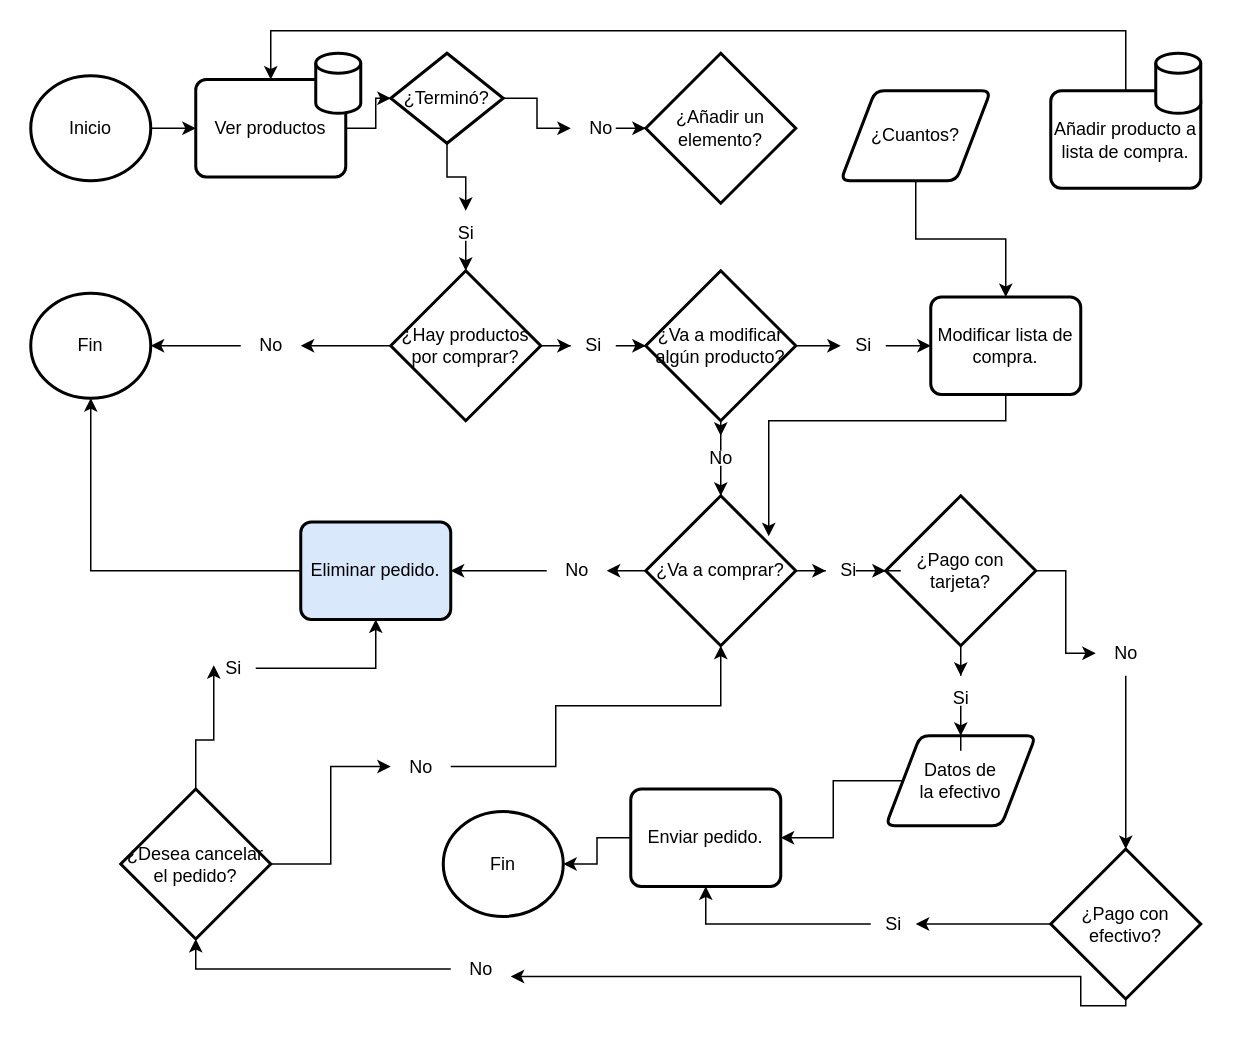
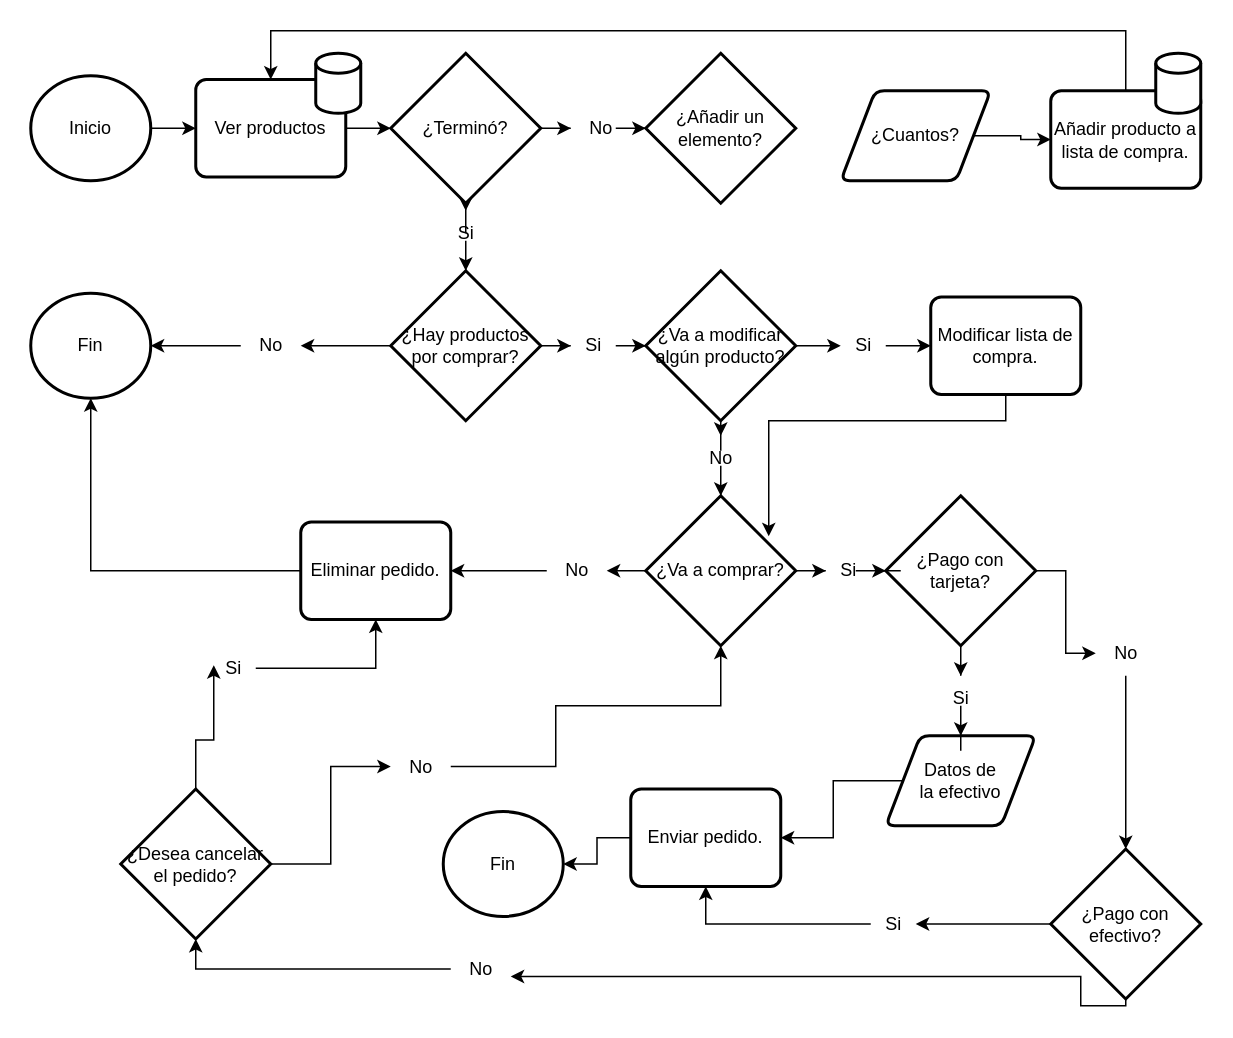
  <mxCell id="0" />
  <mxCell id="1" parent="0" />
  <mxCell id="2" value="" style="edgeStyle=orthogonalEdgeStyle;rounded=0;orthogonalLoop=1;jettySize=auto;html=1;" parent="1" source="3" target="49" edge="1"><mxGeometry relative="1" as="geometry" /></mxCell>
  <mxCell id="3" value="Inicio" style="strokeWidth=2;html=1;shape=mxgraph.flowchart.start_2;whiteSpace=wrap;" parent="1" vertex="1"><mxGeometry x="20" y="50" width="80" height="70" as="geometry" /></mxCell>
  <mxCell id="4" value="" style="edgeStyle=orthogonalEdgeStyle;rounded=0;orthogonalLoop=1;jettySize=auto;html=1;" parent="1" source="49" target="7" edge="1"><mxGeometry relative="1" as="geometry" /></mxCell>
  <mxCell id="5" style="edgeStyle=orthogonalEdgeStyle;rounded=0;orthogonalLoop=1;jettySize=auto;html=1;" parent="1" source="7" target="11" edge="1"><mxGeometry relative="1" as="geometry" /></mxCell>
  <mxCell id="6" value="" style="edgeStyle=orthogonalEdgeStyle;rounded=0;orthogonalLoop=1;jettySize=auto;html=1;" parent="1" source="7" target="9" edge="1"><mxGeometry relative="1" as="geometry" /></mxCell>
- <mxCell id="7" value="¿Terminó?" style="strokeWidth=2;html=1;shape=mxgraph.flowchart.decision;whiteSpace=wrap;" parent="1" vertex="1"><mxGeometry x="260" y="35" width="75" height="60" as="geometry" /></mxCell>
+ <mxCell id="7" value="¿Terminó?" style="strokeWidth=2;html=1;shape=mxgraph.flowchart.decision;whiteSpace=wrap;" parent="1" vertex="1"><mxGeometry x="260" y="35" width="100" height="100" as="geometry" /></mxCell>
  <mxCell id="8" value="" style="edgeStyle=orthogonalEdgeStyle;rounded=0;orthogonalLoop=1;jettySize=auto;html=1;" parent="1" source="9" target="18" edge="1"><mxGeometry relative="1" as="geometry" /></mxCell>
  <mxCell id="9" value="Si" style="text;html=1;align=center;verticalAlign=middle;resizable=0;points=[];autosize=1;strokeColor=none;fillColor=none;" parent="1" vertex="1"><mxGeometry x="295" y="140" width="30" height="30" as="geometry" /></mxCell>
  <mxCell id="10" value="" style="edgeStyle=orthogonalEdgeStyle;rounded=0;orthogonalLoop=1;jettySize=auto;html=1;" parent="1" source="11" target="12" edge="1"><mxGeometry relative="1" as="geometry" /></mxCell>
  <mxCell id="11" value="No" style="text;html=1;align=center;verticalAlign=middle;resizable=0;points=[];autosize=1;strokeColor=none;fillColor=none;" parent="1" vertex="1"><mxGeometry x="380" y="70" width="40" height="30" as="geometry" /></mxCell>
  <mxCell id="12" value="¿Añadir un elemento?" style="strokeWidth=2;html=1;shape=mxgraph.flowchart.decision;whiteSpace=wrap;" parent="1" vertex="1"><mxGeometry x="430" y="35" width="100" height="100" as="geometry" /></mxCell>
- <mxCell id="13" value="" style="edgeStyle=orthogonalEdgeStyle;rounded=0;orthogonalLoop=1;jettySize=auto;html=1;" parent="1" source="14" target="28" edge="1"><mxGeometry relative="1" as="geometry" /></mxCell>
+ <mxCell id="13" value="" style="edgeStyle=orthogonalEdgeStyle;rounded=0;orthogonalLoop=1;jettySize=auto;html=1;" parent="1" source="14" target="52" edge="1"><mxGeometry relative="1" as="geometry" /></mxCell>
  <mxCell id="14" value="¿Cuantos?" style="shape=parallelogram;html=1;strokeWidth=2;perimeter=parallelogramPerimeter;whiteSpace=wrap;rounded=1;arcSize=12;size=0.23;" parent="1" vertex="1"><mxGeometry x="560" y="60" width="100" height="60" as="geometry" /></mxCell>
  <mxCell id="15" style="edgeStyle=orthogonalEdgeStyle;rounded=0;orthogonalLoop=1;jettySize=auto;html=1;entryX=0.5;entryY=0;entryDx=0;entryDy=0;" parent="1" source="52" target="49" edge="1"><mxGeometry relative="1" as="geometry"><mxPoint x="740" y="-80" as="targetPoint" /><Array as="points"><mxPoint x="750" y="20" /><mxPoint x="180" y="20" /></Array></mxGeometry></mxCell>
  <mxCell id="16" value="" style="edgeStyle=orthogonalEdgeStyle;rounded=0;orthogonalLoop=1;jettySize=auto;html=1;" parent="1" source="18" target="21" edge="1"><mxGeometry relative="1" as="geometry" /></mxCell>
  <mxCell id="17" value="" style="edgeStyle=orthogonalEdgeStyle;rounded=0;orthogonalLoop=1;jettySize=auto;html=1;" parent="1" source="18" target="23" edge="1"><mxGeometry relative="1" as="geometry" /></mxCell>
  <mxCell id="18" value="¿Hay productos por comprar?" style="strokeWidth=2;html=1;shape=mxgraph.flowchart.decision;whiteSpace=wrap;" parent="1" vertex="1"><mxGeometry x="260" y="180" width="100" height="100" as="geometry" /></mxCell>
  <mxCell id="19" value="Fin" style="strokeWidth=2;html=1;shape=mxgraph.flowchart.start_2;whiteSpace=wrap;" parent="1" vertex="1"><mxGeometry x="20" y="195" width="80" height="70" as="geometry" /></mxCell>
  <mxCell id="20" value="" style="edgeStyle=orthogonalEdgeStyle;rounded=0;orthogonalLoop=1;jettySize=auto;html=1;" parent="1" source="21" target="19" edge="1"><mxGeometry relative="1" as="geometry" /></mxCell>
  <mxCell id="21" value="No" style="text;html=1;align=center;verticalAlign=middle;resizable=0;points=[];autosize=1;strokeColor=none;fillColor=none;" parent="1" vertex="1"><mxGeometry x="160" y="215" width="40" height="30" as="geometry" /></mxCell>
  <mxCell id="22" value="" style="edgeStyle=orthogonalEdgeStyle;rounded=0;orthogonalLoop=1;jettySize=auto;html=1;" parent="1" source="23" target="26" edge="1"><mxGeometry relative="1" as="geometry" /></mxCell>
  <mxCell id="23" value="Si" style="text;html=1;align=center;verticalAlign=middle;resizable=0;points=[];autosize=1;strokeColor=none;fillColor=none;" parent="1" vertex="1"><mxGeometry x="380" y="215" width="30" height="30" as="geometry" /></mxCell>
  <mxCell id="24" value="" style="edgeStyle=orthogonalEdgeStyle;rounded=0;orthogonalLoop=1;jettySize=auto;html=1;" parent="1" source="26" target="30" edge="1"><mxGeometry relative="1" as="geometry" /></mxCell>
  <mxCell id="25" value="" style="edgeStyle=orthogonalEdgeStyle;rounded=0;orthogonalLoop=1;jettySize=auto;html=1;" parent="1" source="26" target="32" edge="1"><mxGeometry relative="1" as="geometry" /></mxCell>
  <mxCell id="26" value="¿Va a modificar algún producto?" style="strokeWidth=2;html=1;shape=mxgraph.flowchart.decision;whiteSpace=wrap;" parent="1" vertex="1"><mxGeometry x="430" y="180" width="100" height="100" as="geometry" /></mxCell>
  <mxCell id="27" style="edgeStyle=orthogonalEdgeStyle;rounded=0;orthogonalLoop=1;jettySize=auto;html=1;entryX=0.82;entryY=0.27;entryDx=0;entryDy=0;entryPerimeter=0;" parent="1" source="28" target="35" edge="1"><mxGeometry relative="1" as="geometry"><Array as="points"><mxPoint x="670" y="280" /><mxPoint x="512" y="280" /></Array></mxGeometry></mxCell>
  <mxCell id="28" value="Modificar lista de compra." style="rounded=1;whiteSpace=wrap;html=1;absoluteArcSize=1;arcSize=14;strokeWidth=2;" parent="1" vertex="1"><mxGeometry x="620" y="197.5" width="100" height="65" as="geometry" /></mxCell>
  <mxCell id="29" value="" style="edgeStyle=orthogonalEdgeStyle;rounded=0;orthogonalLoop=1;jettySize=auto;html=1;" parent="1" source="30" target="28" edge="1"><mxGeometry relative="1" as="geometry" /></mxCell>
  <mxCell id="30" value="Si" style="text;html=1;align=center;verticalAlign=middle;resizable=0;points=[];autosize=1;strokeColor=none;fillColor=none;" parent="1" vertex="1"><mxGeometry x="560" y="215" width="30" height="30" as="geometry" /></mxCell>
  <mxCell id="31" value="" style="edgeStyle=orthogonalEdgeStyle;rounded=0;orthogonalLoop=1;jettySize=auto;html=1;" parent="1" source="32" target="35" edge="1"><mxGeometry relative="1" as="geometry" /></mxCell>
  <mxCell id="32" value="No" style="text;html=1;align=center;verticalAlign=middle;resizable=0;points=[];autosize=1;strokeColor=none;fillColor=none;" parent="1" vertex="1"><mxGeometry x="460" y="290" width="40" height="30" as="geometry" /></mxCell>
  <mxCell id="33" value="" style="edgeStyle=orthogonalEdgeStyle;rounded=0;orthogonalLoop=1;jettySize=auto;html=1;" parent="1" source="35" target="37" edge="1"><mxGeometry relative="1" as="geometry" /></mxCell>
  <mxCell id="34" value="" style="edgeStyle=orthogonalEdgeStyle;rounded=0;orthogonalLoop=1;jettySize=auto;html=1;" parent="1" source="35" target="42" edge="1"><mxGeometry relative="1" as="geometry" /></mxCell>
  <mxCell id="35" value="¿Va a comprar?" style="strokeWidth=2;html=1;shape=mxgraph.flowchart.decision;whiteSpace=wrap;" parent="1" vertex="1"><mxGeometry x="430" y="330" width="100" height="100" as="geometry" /></mxCell>
  <mxCell id="36" value="" style="edgeStyle=orthogonalEdgeStyle;rounded=0;orthogonalLoop=1;jettySize=auto;html=1;" parent="1" source="37" target="65" edge="1"><mxGeometry relative="1" as="geometry" /></mxCell>
  <mxCell id="37" value="No" style="text;html=1;align=center;verticalAlign=middle;resizable=0;points=[];autosize=1;strokeColor=none;fillColor=none;" parent="1" vertex="1"><mxGeometry x="364" y="365" width="40" height="30" as="geometry" /></mxCell>
  <mxCell id="38" value="" style="edgeStyle=orthogonalEdgeStyle;rounded=0;orthogonalLoop=1;jettySize=auto;html=1;" parent="1" source="40" target="57" edge="1"><mxGeometry relative="1" as="geometry" /></mxCell>
  <mxCell id="39" value="" style="edgeStyle=orthogonalEdgeStyle;rounded=0;orthogonalLoop=1;jettySize=auto;html=1;" parent="1" source="40" target="55" edge="1"><mxGeometry relative="1" as="geometry" /></mxCell>
  <mxCell id="40" value="¿Pago con tarjeta?" style="strokeWidth=2;html=1;shape=mxgraph.flowchart.decision;whiteSpace=wrap;" parent="1" vertex="1"><mxGeometry x="590" y="330" width="100" height="100" as="geometry" /></mxCell>
  <mxCell id="41" value="" style="edgeStyle=orthogonalEdgeStyle;rounded=0;orthogonalLoop=1;jettySize=auto;html=1;" parent="1" source="42" target="40" edge="1"><mxGeometry relative="1" as="geometry" /></mxCell>
  <mxCell id="42" value="Si" style="text;html=1;align=center;verticalAlign=middle;resizable=0;points=[];autosize=1;strokeColor=none;fillColor=none;" parent="1" vertex="1"><mxGeometry x="550" y="365" width="30" height="30" as="geometry" /></mxCell>
  <mxCell id="43" value="" style="edgeStyle=orthogonalEdgeStyle;rounded=0;orthogonalLoop=1;jettySize=auto;html=1;" parent="1" source="45" target="61" edge="1"><mxGeometry relative="1" as="geometry" /></mxCell>
  <mxCell id="44" style="edgeStyle=orthogonalEdgeStyle;rounded=0;orthogonalLoop=1;jettySize=auto;html=1;entryX=1;entryY=0.667;entryDx=0;entryDy=0;entryPerimeter=0;" parent="1" source="45" target="59" edge="1"><mxGeometry relative="1" as="geometry"><Array as="points"><mxPoint x="750" y="670" /><mxPoint x="720" y="670" /><mxPoint x="720" y="651" /></Array></mxGeometry></mxCell>
  <mxCell id="45" value="¿Pago con efectivo?" style="strokeWidth=2;html=1;shape=mxgraph.flowchart.decision;whiteSpace=wrap;" parent="1" vertex="1"><mxGeometry x="700" y="565.5" width="100" height="100" as="geometry" /></mxCell>
  <mxCell id="46" value="" style="edgeStyle=orthogonalEdgeStyle;rounded=0;orthogonalLoop=1;jettySize=auto;html=1;" parent="1" source="47" target="63" edge="1"><mxGeometry relative="1" as="geometry" /></mxCell>
  <mxCell id="47" value="Datos de &lt;br&gt;la efectivo" style="shape=parallelogram;html=1;strokeWidth=2;perimeter=parallelogramPerimeter;whiteSpace=wrap;rounded=1;arcSize=12;size=0.23;" parent="1" vertex="1"><mxGeometry x="590" y="490" width="100" height="60" as="geometry" /></mxCell>
  <mxCell id="48" value="" style="group" parent="1" vertex="1" connectable="0"><mxGeometry x="130" y="35" width="110" height="82.5" as="geometry" /></mxCell>
  <mxCell id="49" value="Ver productos" style="rounded=1;whiteSpace=wrap;html=1;absoluteArcSize=1;arcSize=14;strokeWidth=2;" parent="48" vertex="1"><mxGeometry y="17.5" width="100" height="65" as="geometry" /></mxCell>
  <mxCell id="50" value="" style="strokeWidth=2;html=1;shape=mxgraph.flowchart.database;whiteSpace=wrap;" parent="48" vertex="1"><mxGeometry x="80" width="30" height="40" as="geometry" /></mxCell>
  <mxCell id="51" value="" style="group" parent="1" vertex="1" connectable="0"><mxGeometry x="700" y="35" width="100" height="90" as="geometry" /></mxCell>
  <mxCell id="52" value="Añadir producto a lista de compra." style="rounded=1;whiteSpace=wrap;html=1;absoluteArcSize=1;arcSize=14;strokeWidth=2;" parent="51" vertex="1"><mxGeometry y="25" width="100" height="65" as="geometry" /></mxCell>
  <mxCell id="53" value="" style="strokeWidth=2;html=1;shape=mxgraph.flowchart.database;whiteSpace=wrap;" parent="51" vertex="1"><mxGeometry x="70" width="30" height="40" as="geometry" /></mxCell>
  <mxCell id="54" value="" style="edgeStyle=orthogonalEdgeStyle;rounded=0;orthogonalLoop=1;jettySize=auto;html=1;" parent="1" source="55" target="47" edge="1"><mxGeometry relative="1" as="geometry" /></mxCell>
  <mxCell id="55" value="Si" style="text;html=1;align=center;verticalAlign=middle;resizable=0;points=[];autosize=1;strokeColor=none;fillColor=none;" parent="1" vertex="1"><mxGeometry x="625" y="450" width="30" height="30" as="geometry" /></mxCell>
  <mxCell id="56" value="" style="edgeStyle=orthogonalEdgeStyle;rounded=0;orthogonalLoop=1;jettySize=auto;html=1;" parent="1" source="57" target="45" edge="1"><mxGeometry relative="1" as="geometry" /></mxCell>
  <mxCell id="57" value="No" style="text;html=1;align=center;verticalAlign=middle;resizable=0;points=[];autosize=1;strokeColor=none;fillColor=none;" parent="1" vertex="1"><mxGeometry x="730" y="420" width="40" height="30" as="geometry" /></mxCell>
  <mxCell id="58" style="edgeStyle=orthogonalEdgeStyle;rounded=0;orthogonalLoop=1;jettySize=auto;html=1;entryX=0.5;entryY=1;entryDx=0;entryDy=0;entryPerimeter=0;" parent="1" source="59" target="68" edge="1"><mxGeometry relative="1" as="geometry" /></mxCell>
  <mxCell id="59" value="No" style="text;html=1;align=center;verticalAlign=middle;resizable=0;points=[];autosize=1;strokeColor=none;fillColor=none;" parent="1" vertex="1"><mxGeometry x="300" y="630.5" width="40" height="30" as="geometry" /></mxCell>
  <mxCell id="60" style="edgeStyle=orthogonalEdgeStyle;rounded=0;orthogonalLoop=1;jettySize=auto;html=1;" parent="1" source="61" target="63" edge="1"><mxGeometry relative="1" as="geometry" /></mxCell>
  <mxCell id="61" value="Si" style="text;html=1;align=center;verticalAlign=middle;resizable=0;points=[];autosize=1;strokeColor=none;fillColor=none;" parent="1" vertex="1"><mxGeometry x="580" y="600.5" width="30" height="30" as="geometry" /></mxCell>
  <mxCell id="62" value="" style="edgeStyle=orthogonalEdgeStyle;rounded=0;orthogonalLoop=1;jettySize=auto;html=1;" parent="1" source="63" target="73" edge="1"><mxGeometry relative="1" as="geometry" /></mxCell>
  <mxCell id="63" value="Enviar pedido." style="rounded=1;whiteSpace=wrap;html=1;absoluteArcSize=1;arcSize=14;strokeWidth=2;" parent="1" vertex="1"><mxGeometry x="420" y="525.5" width="100" height="65" as="geometry" /></mxCell>
  <mxCell id="64" style="edgeStyle=orthogonalEdgeStyle;rounded=0;orthogonalLoop=1;jettySize=auto;html=1;entryX=0.5;entryY=1;entryDx=0;entryDy=0;entryPerimeter=0;" parent="1" source="65" target="19" edge="1"><mxGeometry relative="1" as="geometry" /></mxCell>
- <mxCell id="65" value="Eliminar pedido." style="rounded=1;whiteSpace=wrap;html=1;absoluteArcSize=1;arcSize=14;strokeWidth=2;fillColor=#dae8fc;" parent="1" vertex="1"><mxGeometry x="200" y="347.5" width="100" height="65" as="geometry" /></mxCell>
+ <mxCell id="65" value="Eliminar pedido." style="rounded=1;whiteSpace=wrap;html=1;absoluteArcSize=1;arcSize=14;strokeWidth=2;" parent="1" vertex="1"><mxGeometry x="200" y="347.5" width="100" height="65" as="geometry" /></mxCell>
  <mxCell id="66" value="" style="edgeStyle=orthogonalEdgeStyle;rounded=0;orthogonalLoop=1;jettySize=auto;html=1;" parent="1" source="68" target="72" edge="1"><mxGeometry relative="1" as="geometry" /></mxCell>
  <mxCell id="67" style="edgeStyle=orthogonalEdgeStyle;rounded=0;orthogonalLoop=1;jettySize=auto;html=1;entryX=0.067;entryY=0.433;entryDx=0;entryDy=0;entryPerimeter=0;" parent="1" source="68" target="70" edge="1"><mxGeometry relative="1" as="geometry" /></mxCell>
  <mxCell id="68" value="¿Desea cancelar el pedido?" style="strokeWidth=2;html=1;shape=mxgraph.flowchart.decision;whiteSpace=wrap;" parent="1" vertex="1"><mxGeometry x="80" y="525.5" width="100" height="100" as="geometry" /></mxCell>
  <mxCell id="69" style="edgeStyle=orthogonalEdgeStyle;rounded=0;orthogonalLoop=1;jettySize=auto;html=1;" parent="1" source="70" target="65" edge="1"><mxGeometry relative="1" as="geometry" /></mxCell>
  <mxCell id="70" value="Si" style="text;html=1;align=center;verticalAlign=middle;resizable=0;points=[];autosize=1;strokeColor=none;fillColor=none;" parent="1" vertex="1"><mxGeometry x="140" y="430" width="30" height="30" as="geometry" /></mxCell>
  <mxCell id="71" style="edgeStyle=orthogonalEdgeStyle;rounded=0;orthogonalLoop=1;jettySize=auto;html=1;" parent="1" source="72" target="35" edge="1"><mxGeometry relative="1" as="geometry"><mxPoint x="360" y="470" as="targetPoint" /><Array as="points"><mxPoint x="370" y="511" /><mxPoint x="370" y="470" /><mxPoint x="480" y="470" /></Array></mxGeometry></mxCell>
  <mxCell id="72" value="No" style="text;html=1;align=center;verticalAlign=middle;resizable=0;points=[];autosize=1;strokeColor=none;fillColor=none;" parent="1" vertex="1"><mxGeometry x="260" y="495.5" width="40" height="30" as="geometry" /></mxCell>
  <mxCell id="73" value="Fin" style="strokeWidth=2;html=1;shape=mxgraph.flowchart.start_2;whiteSpace=wrap;" parent="1" vertex="1"><mxGeometry x="295" y="540.5" width="80" height="70" as="geometry" /></mxCell>
